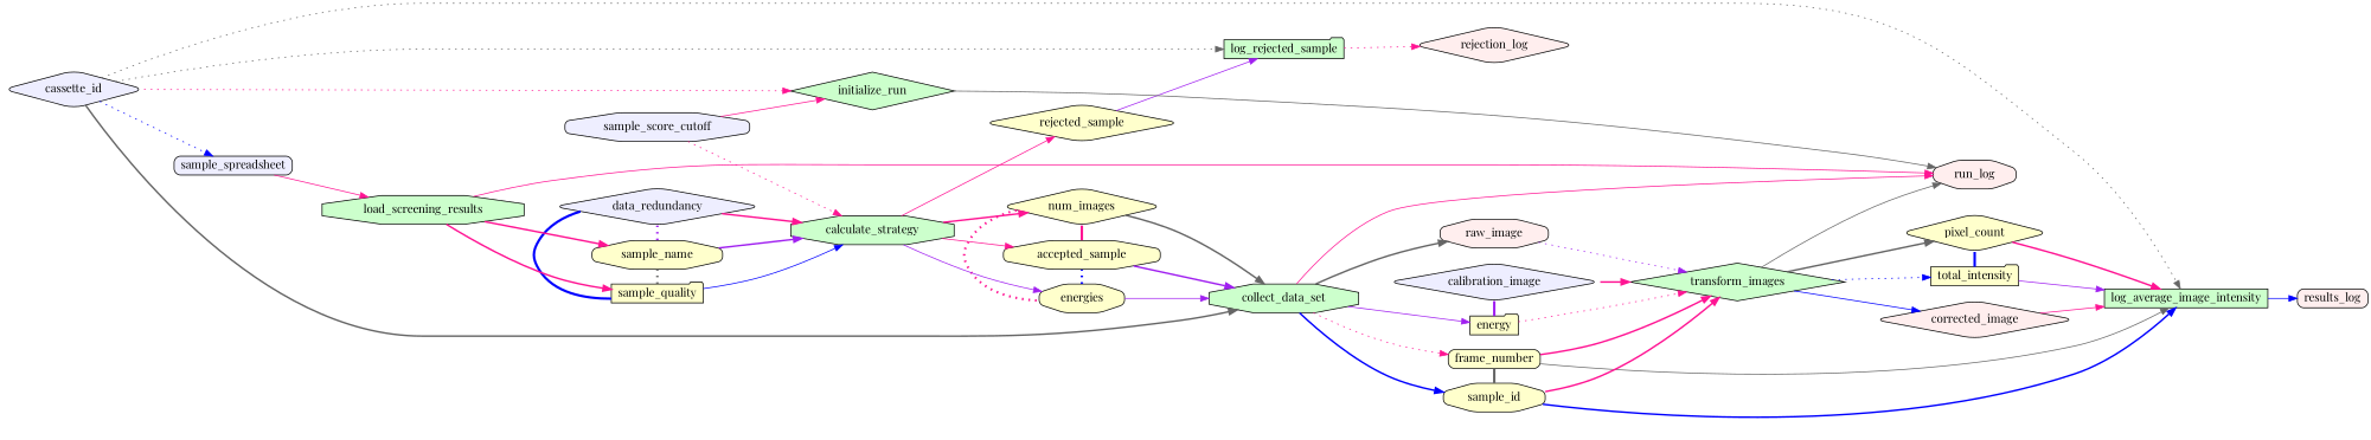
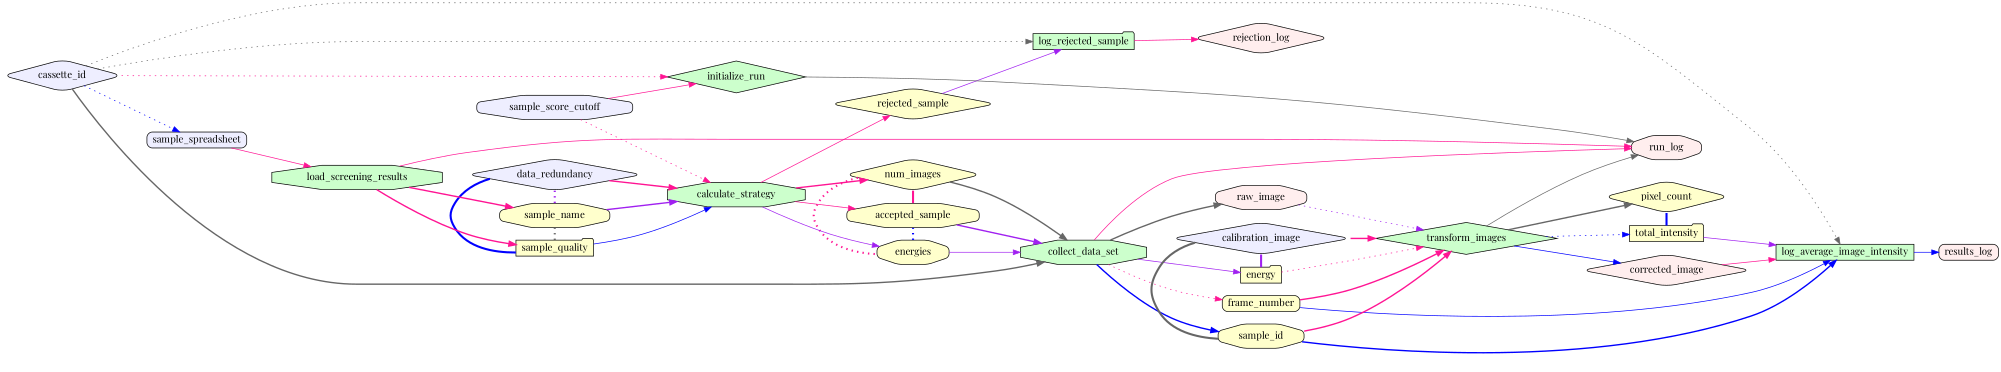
  digraph {
    fontname="Playfair Display"
    rankdir=LR
    node [fillcolor="#FFFFCC" fontname="Playfair Display" fontsize=14 shape=octagon style="filled,rounded"]
    edge [color=deeppink fontname="Playfair Display" fontsize=12 style=solid]
    n1 [height=0 label=accepted_sample width=0]
    n2 [fillcolor="#CCFFCC" height=0 label=collect_data_set style=filled width=0]
    n3 [height=0 label=energy shape=folder width=0]
    n4 [height=0 label=frame_number shape=box width=0]
    n5 [height=0 label=sample_id width=0]
    n6 [fillcolor="#FFEEEE" height=0 label=raw_image width=0]
    n7 [fillcolor="#FFEEEE" height=0 label=run_log width=0]
    n8 [height=0 label=energies width=0]
    n9 [fillcolor="#EEEEFF" height=0 label=calibration_image shape=diamond width=0]
    n10 [fillcolor="#CCFFCC" height=0 label=transform_images shape=diamond style=filled width=0]
    n11 [height=0 label=pixel_count shape=diamond width=0]
    n12 [height=0 label=total_intensity shape=folder width=0]
    n13 [fillcolor="#FFEEEE" height=0 label=corrected_image shape=diamond width=0]
    n14 [fillcolor="#CCFFCC" height=0 label=log_average_image_intensity shape=box style=filled width=0]
    n15 [fillcolor="#FFEEEE" height=0 label=results_log shape=box width=0]
    n16 [height=0 label=num_images shape=diamond width=0]
    n17 [height=0 label=rejected_sample shape=diamond width=0]
    n18 [fillcolor="#CCFFCC" height=0 label=log_rejected_sample shape=folder style=filled width=0]
    n19 [fillcolor="#FFEEEE" height=0 label=rejection_log shape=diamond width=0]
    n20 [height=0 label=sample_name width=0]
    n21 [fillcolor="#EEEEFF" height=0 label=data_redundancy shape=diamond width=0]
    n22 [fillcolor="#CCFFCC" height=0 label=calculate_strategy style=filled width=0]
    n23 [height=0 label=sample_quality shape=folder width=0]
    n24 [fillcolor="#EEEEFF" height=0 label=cassette_id shape=diamond width=0]
    n25 [fillcolor="#CCFFCC" height=0 label=initialize_run shape=diamond style=filled width=0]
    n26 [fillcolor="#EEEEFF" height=0 label=sample_spreadsheet shape=box width=0]
    n27 [fillcolor="#CCFFCC" height=0 label=load_screening_results style=filled width=0]
    n28 [fillcolor="#EEEEFF" height=0 label=sample_score_cutoff width=0]
    n1 -> n2 [color=purple style=bold]
    n2 -> n3 [color=purple]
    n2 -> n4 [style=dotted]
    n2 -> n5 [color=blue style=bold]
    n2 -> n6 [color=gray40 style=bold]
    n2 -> n7
    n3 -> n9 [color=purple constraint=false dir=none penwidth=3 style=bold]
    n3 -> n10 [style=dotted]
    n4 -> n10 [style=bold]
-   n4 -> n14 [color=gray40]
-   n5 -> n4 [color=gray40 constraint=false dir=none penwidth=3 style=bold]
+   n4 -> n14 [color=blue]
+   n5 -> n9 [color=gray40 constraint=false dir=none penwidth=3 style=bold]
    n5 -> n10 [style=bold]
    n5 -> n14 [color=blue style=bold]
    n6 -> n10 [color=purple style=dotted]
    n8 -> n1 [color=blue constraint=false dir=none penwidth=3 style=dotted]
    n8 -> n2 [color=purple]
    n9 -> n10 [style=bold]
    n10 -> n7 [color=gray40]
    n10 -> n11 [color=gray40 style=bold]
    n10 -> n12 [color=blue style=dotted]
    n10 -> n13 [color=blue]
-   n11 -> n14 [style=bold]
    n12 -> n11 [color=blue constraint=false dir=none penwidth=3 style=bold]
    n12 -> n14 [color=purple]
    n13 -> n14
    n14 -> n15 [color=blue]
    n16 -> n1 [constraint=false dir=none penwidth=3]
    n16 -> n2 [color=gray40 style=bold]
    n16 -> n8 [constraint=false dir=none penwidth=3 style=dotted]
    n17 -> n18 [color=purple]
-   n18 -> n19 [style=dotted]
+   n18 -> n19
    n20 -> n21 [color=purple constraint=false dir=none penwidth=3 style=dotted]
    n20 -> n22 [color=purple style=bold]
    n21 -> n22 [style=bold]
    n22 -> n1
    n22 -> n8 [color=purple]
    n22 -> n16 [style=bold]
    n22 -> n17
    n23 -> n20 [color=gray40 constraint=false dir=none penwidth=3 style=dotted]
    n23 -> n21 [color=blue constraint=false dir=none penwidth=3]
    n23 -> n22 [color=blue]
    n24 -> n2 [color=gray40 style=bold]
    n24 -> n14 [color=gray40 style=dotted]
    n24 -> n18 [color=gray40 style=dotted]
    n24 -> n25 [style=dotted]
    n24 -> n26 [color=blue style=dotted]
    n25 -> n7 [color=gray40]
    n26 -> n27
    n27 -> n7
    n27 -> n20 [style=bold]
    n27 -> n23 [style=bold]
    n28 -> n22 [style=dotted]
    n28 -> n25
  }
